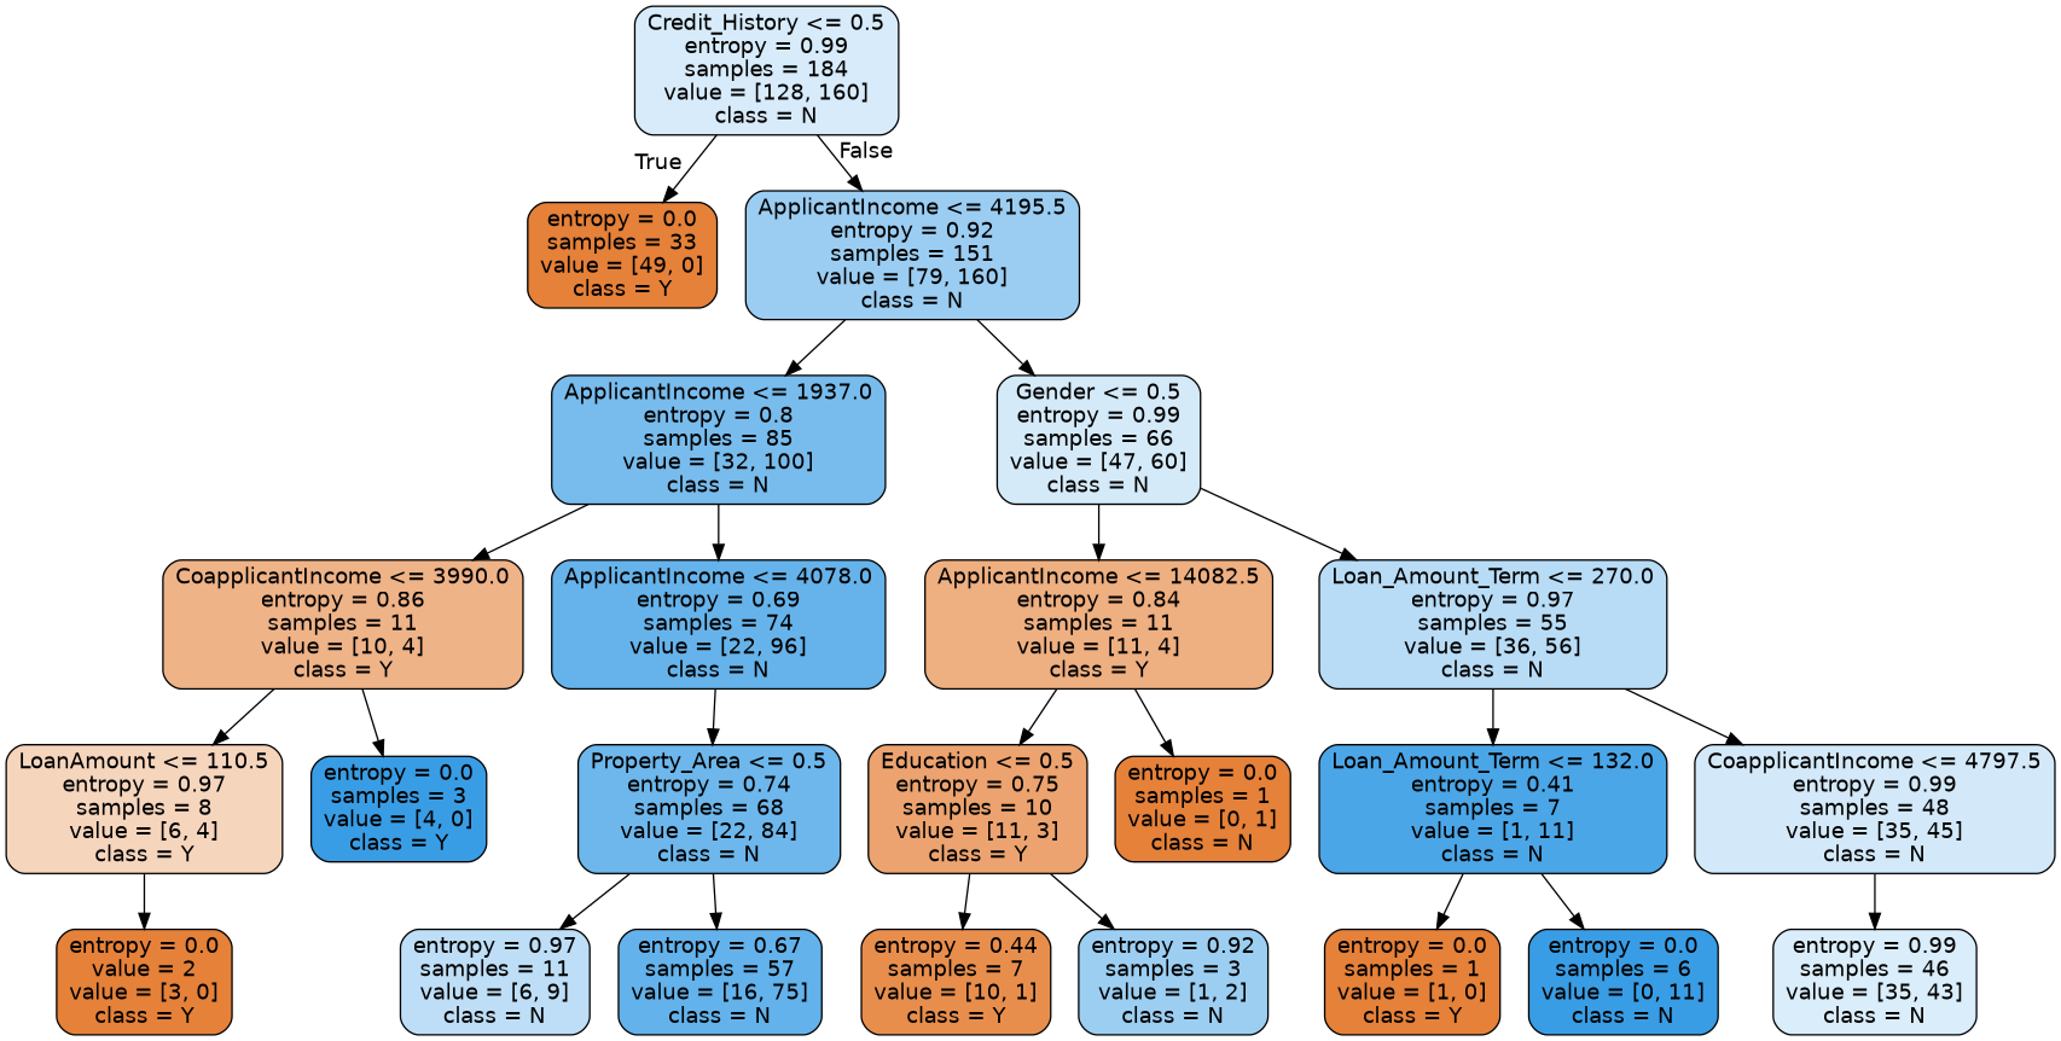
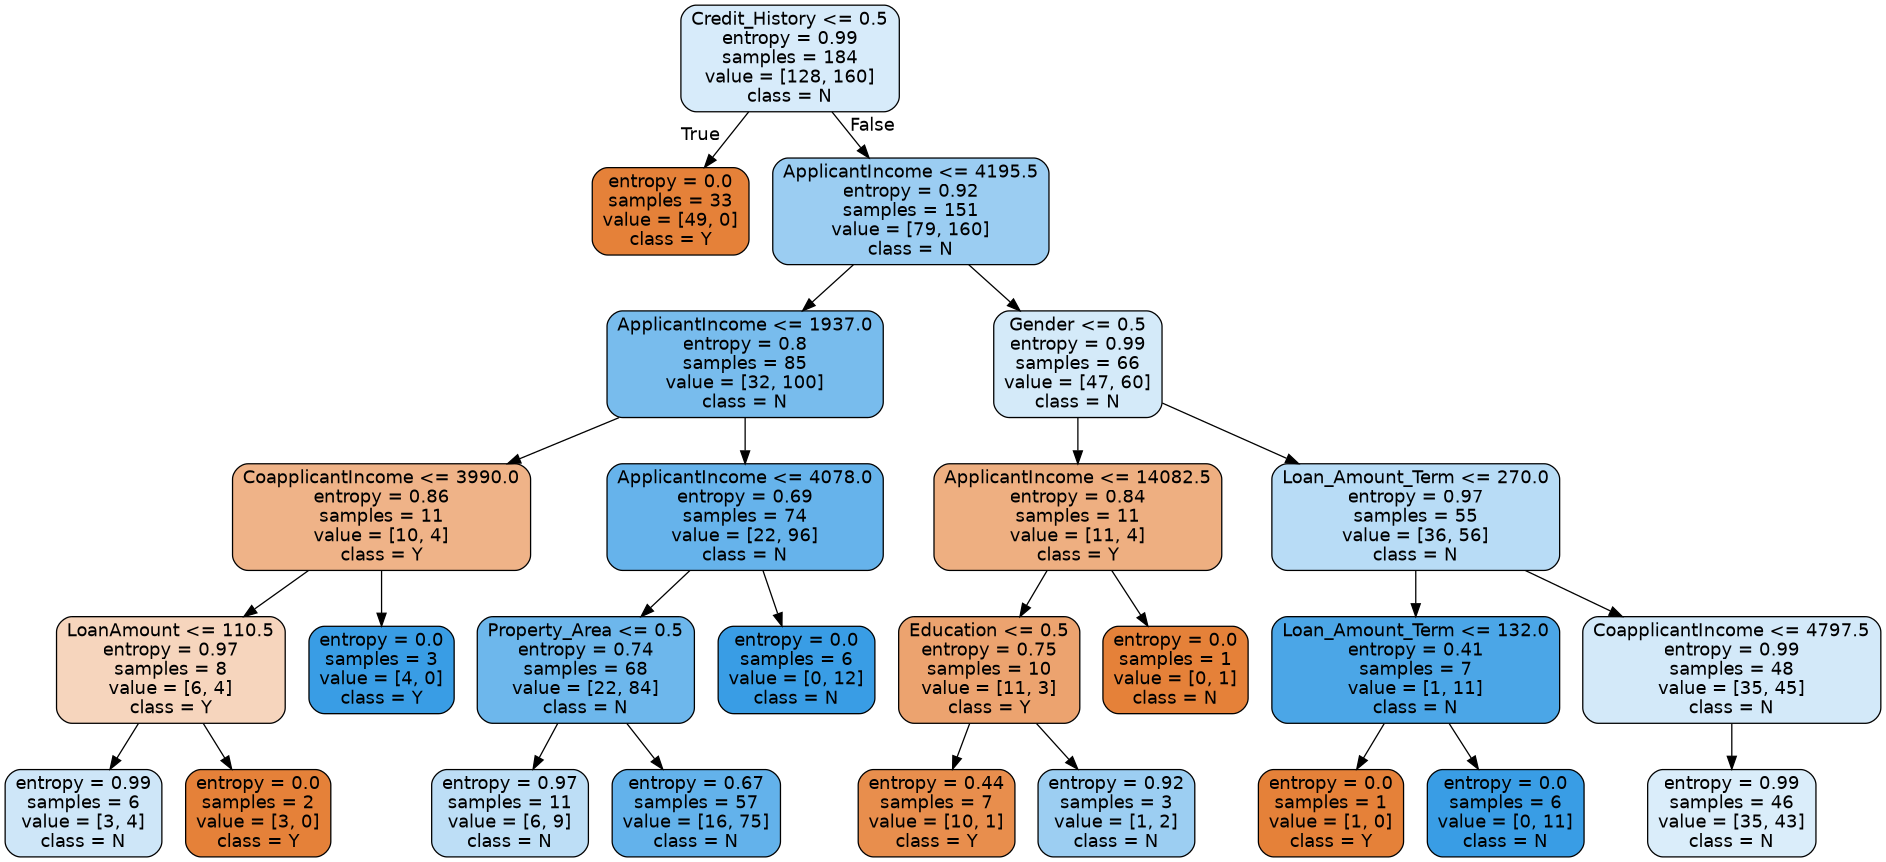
  digraph {
    node [color=black fillcolor="#e58139" fontname=helvetica shape=box style="filled, rounded"]
    edge [fontname=helvetica]
    n1 [fillcolor="#d7ebfa" label="Credit_History <= 0.5\nentropy = 0.99\nsamples = 184\nvalue = [128, 160]\nclass = N"]
    n2 [label="entropy = 0.0\nsamples = 33\nvalue = [49, 0]\nclass = Y"]
    n3 [fillcolor="#9bcdf2" label="ApplicantIncome <= 4195.5\nentropy = 0.92\nsamples = 151\nvalue = [79, 160]\nclass = N"]
    n4 [fillcolor="#78bced" label="ApplicantIncome <= 1937.0\nentropy = 0.8\nsamples = 85\nvalue = [32, 100]\nclass = N"]
    n5 [fillcolor="#d4eaf9" label="Gender <= 0.5\nentropy = 0.99\nsamples = 66\nvalue = [47, 60]\nclass = N"]
    n6 [fillcolor="#efb388" label="CoapplicantIncome <= 3990.0\nentropy = 0.86\nsamples = 11\nvalue = [10, 4]\nclass = Y"]
    n7 [fillcolor="#66b3eb" label="ApplicantIncome <= 4078.0\nentropy = 0.69\nsamples = 74\nvalue = [22, 96]\nclass = N"]
    n8 [fillcolor="#eeaf81" label="ApplicantIncome <= 14082.5\nentropy = 0.84\nsamples = 11\nvalue = [11, 4]\nclass = Y"]
    n9 [fillcolor="#b8dcf6" label="Loan_Amount_Term <= 270.0\nentropy = 0.97\nsamples = 55\nvalue = [36, 56]\nclass = N"]
    n10 [fillcolor="#f6d5bd" label="LoanAmount <= 110.5\nentropy = 0.97\nsamples = 8\nvalue = [6, 4]\nclass = Y"]
    n11 [fillcolor="#399de5" label="entropy = 0.0\nsamples = 3\nvalue = [4, 0]\nclass = Y"]
    n12 [fillcolor="#6db7ec" label="Property_Area <= 0.5\nentropy = 0.74\nsamples = 68\nvalue = [22, 84]\nclass = N"]
-   n15 [label="entropy = 0.0\nvalue = 2\nvalue = [3, 0]\nclass = Y"]
+   n13 [fillcolor="#399de5" label="entropy = 0.0\nsamples = 6\nvalue = [0, 12]\nclass = N"]
+   n14 [fillcolor="#cee6f8" label="entropy = 0.99\nsamples = 6\nvalue = [3, 4]\nclass = N"]
+   n15 [label="entropy = 0.0\nsamples = 2\nvalue = [3, 0]\nclass = Y"]
    n16 [fillcolor="#bddef6" label="entropy = 0.97\nsamples = 11\nvalue = [6, 9]\nclass = N"]
    n17 [fillcolor="#63b2eb" label="entropy = 0.67\nsamples = 57\nvalue = [16, 75]\nclass = N"]
    n18 [fillcolor="#eca36f" label="Education <= 0.5\nentropy = 0.75\nsamples = 10\nvalue = [11, 3]\nclass = Y"]
    n19 [label="entropy = 0.0\nsamples = 1\nvalue = [0, 1]\nclass = N"]
    n20 [fillcolor="#4ba6e7" label="Loan_Amount_Term <= 132.0\nentropy = 0.41\nsamples = 7\nvalue = [1, 11]\nclass = N"]
    n21 [fillcolor="#d3e9f9" label="CoapplicantIncome <= 4797.5\nentropy = 0.99\nsamples = 48\nvalue = [35, 45]\nclass = N"]
    n22 [fillcolor="#e88e4d" label="entropy = 0.44\nsamples = 7\nvalue = [10, 1]\nclass = Y"]
    n23 [fillcolor="#9ccef2" label="entropy = 0.92\nsamples = 3\nvalue = [1, 2]\nclass = N"]
    n24 [label="entropy = 0.0\nsamples = 1\nvalue = [1, 0]\nclass = Y"]
    n25 [fillcolor="#399de5" label="entropy = 0.0\nsamples = 6\nvalue = [0, 11]\nclass = N"]
    n26 [fillcolor="#daedfa" label="entropy = 0.99\nsamples = 46\nvalue = [35, 43]\nclass = N"]
    n1 -> n2 [headlabel=True labelangle=45 labeldistance=2.5]
    n1 -> n3 [headlabel=False labelangle=-45 labeldistance=2.5]
    n3 -> n4
    n3 -> n5
    n4 -> n6
    n4 -> n7
    n5 -> n8
    n5 -> n9
    n6 -> n10
    n6 -> n11
    n7 -> n12
+   n7 -> n13
    n8 -> n18
    n8 -> n19
    n9 -> n20
    n9 -> n21
+   n10 -> n14
    n10 -> n15
    n12 -> n16
    n12 -> n17
    n18 -> n22
    n18 -> n23
    n20 -> n24
    n20 -> n25
    n21 -> n26
  }
